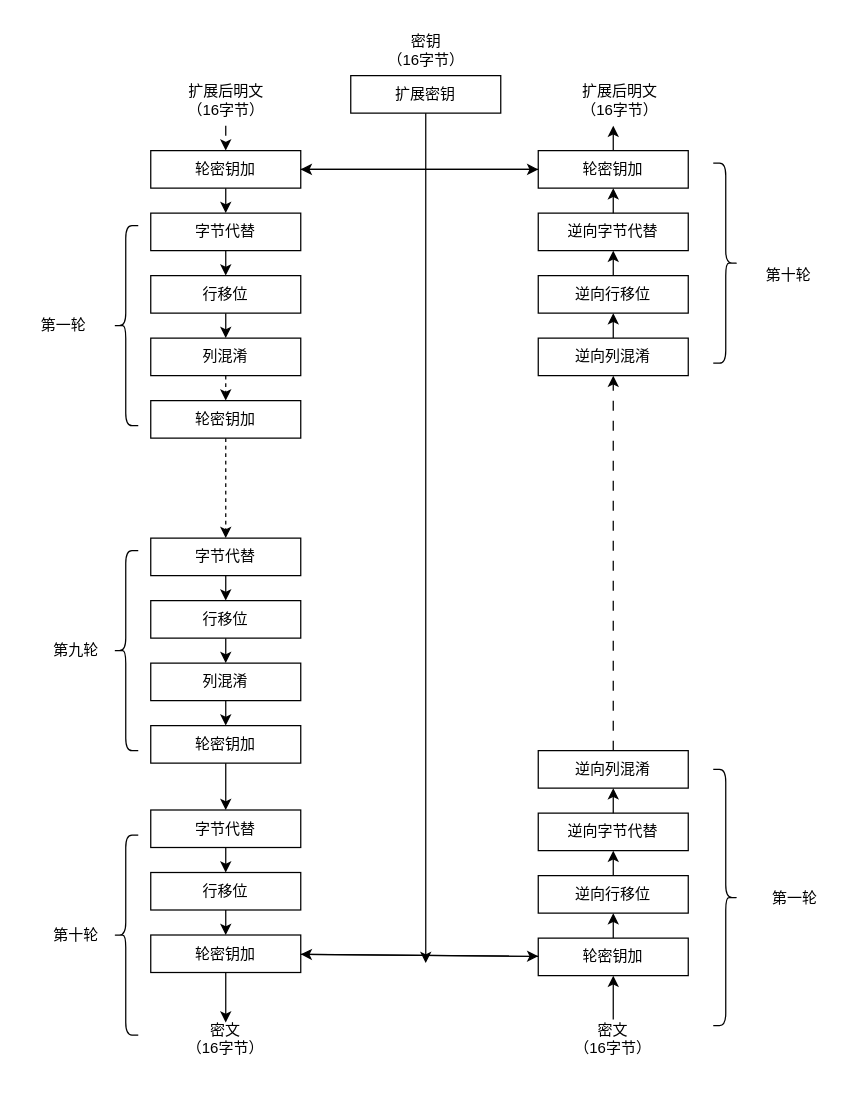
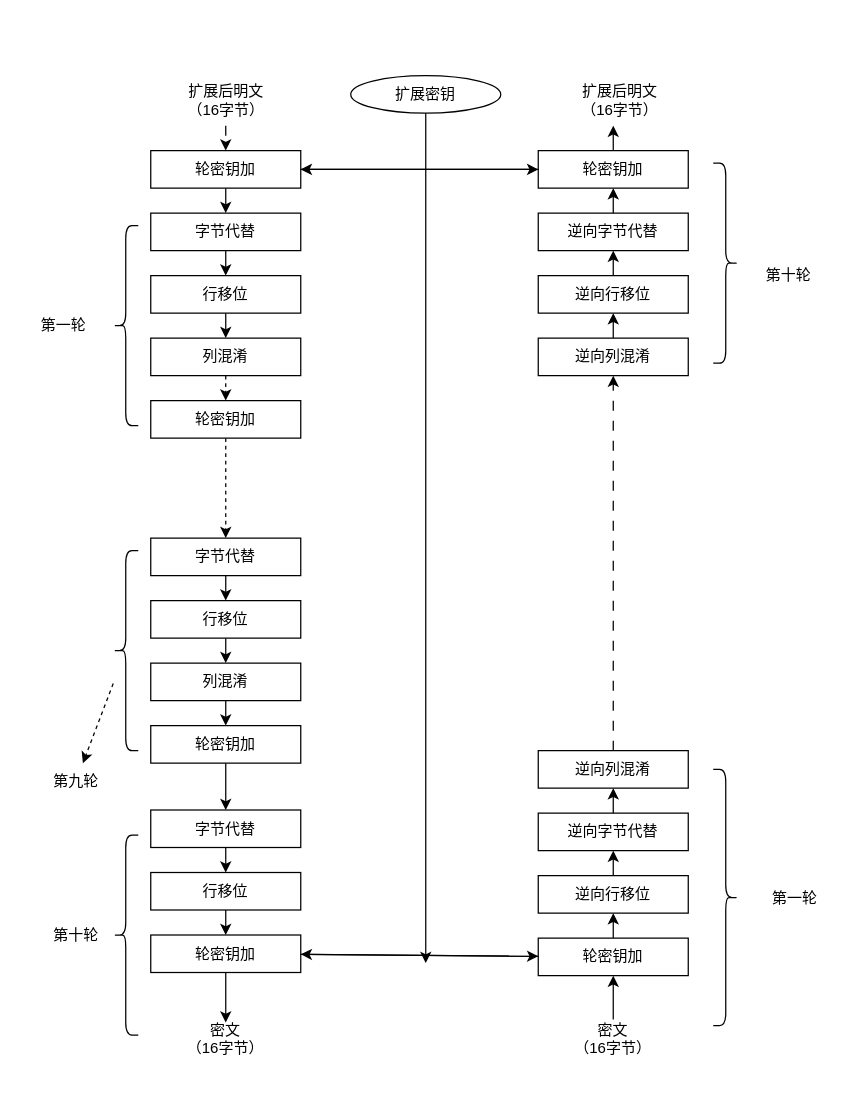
  <mxCell id="0" />
  <mxCell id="1" parent="0" />
  <mxCell id="2" value="" style="group" vertex="1" connectable="0" parent="1"><mxGeometry x="120" y="610" width="120" height="250" as="geometry" /></mxCell>
  <mxCell id="3" style="edgeStyle=none;html=1;" edge="1" parent="2" source="4" target="6"><mxGeometry relative="1" as="geometry" /></mxCell>
  <mxCell id="4" value="字节代替" style="rounded=0;whiteSpace=wrap;html=1;" vertex="1" parent="2"><mxGeometry y="37.5" width="120" height="30" as="geometry" /></mxCell>
  <mxCell id="5" style="edgeStyle=none;html=1;" edge="1" parent="2" source="6" target="7"><mxGeometry relative="1" as="geometry" /></mxCell>
  <mxCell id="6" value="行移位" style="rounded=0;whiteSpace=wrap;html=1;" vertex="1" parent="2"><mxGeometry y="87.5" width="120" height="30" as="geometry" /></mxCell>
  <mxCell id="7" value="轮密钥加" style="rounded=0;whiteSpace=wrap;html=1;" vertex="1" parent="2"><mxGeometry y="137.5" width="120" height="30" as="geometry" /></mxCell>
  <mxCell id="8" value="&lt;span style=&quot;font-family: Helvetica; font-size: 12px; font-style: normal; font-variant-ligatures: normal; font-variant-caps: normal; font-weight: 400; letter-spacing: normal; orphans: 2; text-indent: 0px; text-transform: none; widows: 2; word-spacing: 0px; -webkit-text-stroke-width: 0px; text-decoration-thickness: initial; text-decoration-style: initial; text-decoration-color: initial; float: none; display: inline !important;&quot;&gt;密文&lt;/span&gt;&lt;br style=&quot;border-color: rgb(0, 0, 0); font-family: Helvetica; font-size: 12px; font-style: normal; font-variant-ligatures: normal; font-variant-caps: normal; font-weight: 400; letter-spacing: normal; orphans: 2; text-indent: 0px; text-transform: none; widows: 2; word-spacing: 0px; -webkit-text-stroke-width: 0px; text-decoration-thickness: initial; text-decoration-style: initial; text-decoration-color: initial;&quot;&gt;&lt;span style=&quot;font-family: Helvetica; font-size: 12px; font-style: normal; font-variant-ligatures: normal; font-variant-caps: normal; font-weight: 400; letter-spacing: normal; orphans: 2; text-indent: 0px; text-transform: none; widows: 2; word-spacing: 0px; -webkit-text-stroke-width: 0px; text-decoration-thickness: initial; text-decoration-style: initial; text-decoration-color: initial; float: none; display: inline !important;&quot;&gt;（16字节）&lt;/span&gt;" style="text;whiteSpace=wrap;html=1;align=center;" vertex="1" parent="2"><mxGeometry x="10" y="200" width="100" height="60" as="geometry" /></mxCell>
  <mxCell id="9" value="" style="group" vertex="1" connectable="0" parent="1"><mxGeometry x="120" y="430" width="120" height="180" as="geometry" /></mxCell>
  <mxCell id="10" style="edgeStyle=none;html=1;" edge="1" parent="9" source="11" target="13"><mxGeometry relative="1" as="geometry" /></mxCell>
  <mxCell id="11" value="字节代替" style="rounded=0;whiteSpace=wrap;html=1;" vertex="1" parent="9"><mxGeometry width="120" height="30" as="geometry" /></mxCell>
  <mxCell id="12" style="edgeStyle=none;html=1;entryX=0.5;entryY=0;entryDx=0;entryDy=0;" edge="1" parent="9" source="13" target="15"><mxGeometry relative="1" as="geometry" /></mxCell>
  <mxCell id="13" value="行移位" style="rounded=0;whiteSpace=wrap;html=1;" vertex="1" parent="9"><mxGeometry y="50" width="120" height="30" as="geometry" /></mxCell>
  <mxCell id="14" style="edgeStyle=none;html=1;entryX=0.5;entryY=0;entryDx=0;entryDy=0;" edge="1" parent="9" source="15" target="16"><mxGeometry relative="1" as="geometry" /></mxCell>
  <mxCell id="15" value="列混淆" style="rounded=0;whiteSpace=wrap;html=1;" vertex="1" parent="9"><mxGeometry y="100" width="120" height="30" as="geometry" /></mxCell>
  <mxCell id="16" value="轮密钥加" style="rounded=0;whiteSpace=wrap;html=1;" vertex="1" parent="9"><mxGeometry y="150" width="120" height="30" as="geometry" /></mxCell>
  <mxCell id="17" value="" style="group" vertex="1" connectable="0" parent="1"><mxGeometry x="120" y="120" width="120" height="180" as="geometry" /></mxCell>
  <mxCell id="18" style="edgeStyle=none;html=1;" edge="1" parent="17" source="19" target="21"><mxGeometry relative="1" as="geometry" /></mxCell>
  <mxCell id="19" value="轮密钥加" style="rounded=0;whiteSpace=wrap;html=1;" vertex="1" parent="17"><mxGeometry width="120" height="30" as="geometry" /></mxCell>
  <mxCell id="20" style="edgeStyle=none;html=1;" edge="1" parent="17" source="21" target="23"><mxGeometry relative="1" as="geometry" /></mxCell>
  <mxCell id="21" value="字节代替" style="rounded=0;whiteSpace=wrap;html=1;" vertex="1" parent="17"><mxGeometry y="50" width="120" height="30" as="geometry" /></mxCell>
  <mxCell id="22" style="edgeStyle=none;html=1;" edge="1" parent="17" source="23" target="24"><mxGeometry relative="1" as="geometry" /></mxCell>
  <mxCell id="23" value="行移位" style="rounded=0;whiteSpace=wrap;html=1;" vertex="1" parent="17"><mxGeometry y="100" width="120" height="30" as="geometry" /></mxCell>
  <mxCell id="24" value="列混淆" style="rounded=0;whiteSpace=wrap;html=1;" vertex="1" parent="17"><mxGeometry y="150" width="120" height="30" as="geometry" /></mxCell>
  <mxCell id="25" style="edgeStyle=none;html=1;entryX=0.5;entryY=0;entryDx=0;entryDy=0;" edge="1" parent="1" source="16" target="4"><mxGeometry relative="1" as="geometry" /></mxCell>
  <mxCell id="26" style="edgeStyle=none;html=1;" edge="1" parent="1" source="7"><mxGeometry relative="1" as="geometry"><mxPoint x="180" y="817.5" as="targetPoint" /></mxGeometry></mxCell>
  <mxCell id="27" value="" style="shape=curlyBracket;whiteSpace=wrap;html=1;rounded=1;labelPosition=left;verticalLabelPosition=middle;align=right;verticalAlign=middle;size=0.5;" vertex="1" parent="1"><mxGeometry x="90" y="180" width="20" height="160" as="geometry" /></mxCell>
  <mxCell id="28" value="第一轮" style="text;html=1;align=center;verticalAlign=middle;resizable=0;points=[];autosize=1;strokeColor=none;fillColor=none;" vertex="1" parent="1"><mxGeometry x="20" y="245" width="60" height="30" as="geometry" /></mxCell>
  <mxCell id="29" value="" style="edgeStyle=none;html=1;dashed=1;" edge="1" parent="1" source="30" target="31"><mxGeometry relative="1" as="geometry" /></mxCell>
  <mxCell id="30" value="" style="shape=curlyBracket;whiteSpace=wrap;html=1;rounded=1;labelPosition=left;verticalLabelPosition=middle;align=right;verticalAlign=middle;" vertex="1" parent="1"><mxGeometry x="90" y="440" width="20" height="160" as="geometry" /></mxCell>
- <mxCell id="31" value="第九轮" style="text;html=1;align=center;verticalAlign=middle;resizable=0;points=[];autosize=1;strokeColor=none;fillColor=none;" vertex="1" parent="1"><mxGeometry x="30" y="505" width="60" height="30" as="geometry" /></mxCell>
+ <mxCell id="31" value="第九轮" style="text;html=1;align=center;verticalAlign=middle;resizable=0;points=[];autosize=1;strokeColor=none;fillColor=none;" vertex="1" parent="1"><mxGeometry x="30" y="610" width="60" height="30" as="geometry" /></mxCell>
  <mxCell id="32" value="" style="edgeStyle=none;html=1;dashed=1;" edge="1" parent="1" source="33" target="34"><mxGeometry relative="1" as="geometry" /></mxCell>
  <mxCell id="33" value="" style="shape=curlyBracket;whiteSpace=wrap;html=1;rounded=1;labelPosition=left;verticalLabelPosition=middle;align=right;verticalAlign=middle;" vertex="1" parent="1"><mxGeometry x="90" y="667.5" width="20" height="160" as="geometry" /></mxCell>
  <mxCell id="34" value="第十轮" style="text;html=1;align=center;verticalAlign=middle;resizable=0;points=[];autosize=1;strokeColor=none;fillColor=none;" vertex="1" parent="1"><mxGeometry x="30" y="732.5" width="60" height="30" as="geometry" /></mxCell>
  <mxCell id="35" style="edgeStyle=none;html=1;dashed=1;dashPattern=8 8;" edge="1" parent="1" source="36" target="19"><mxGeometry relative="1" as="geometry" /></mxCell>
  <mxCell id="36" value="扩展后明文&lt;br&gt;（16字节）" style="text;html=1;align=center;verticalAlign=middle;resizable=0;points=[];autosize=1;strokeColor=none;fillColor=none;" vertex="1" parent="1"><mxGeometry x="140" y="60" width="80" height="40" as="geometry" /></mxCell>
  <mxCell id="37" style="edgeStyle=none;html=1;entryX=0.5;entryY=0;entryDx=0;entryDy=0;dashed=1;" edge="1" parent="1" source="38" target="11"><mxGeometry relative="1" as="geometry" /></mxCell>
  <mxCell id="38" value="轮密钥加" style="rounded=0;whiteSpace=wrap;html=1;" vertex="1" parent="1"><mxGeometry x="120" y="320" width="120" height="30" as="geometry" /></mxCell>
  <mxCell id="39" style="edgeStyle=none;html=1;dashed=1;" edge="1" parent="1" source="24" target="38"><mxGeometry relative="1" as="geometry" /></mxCell>
  <mxCell id="40" value="" style="group" vertex="1" connectable="0" parent="1"><mxGeometry x="280" y="20" width="120" height="70" as="geometry" /></mxCell>
- <mxCell id="41" value="扩展密钥" style="rounded=0;whiteSpace=wrap;html=1;" vertex="1" parent="40"><mxGeometry y="40" width="120" height="30" as="geometry" /></mxCell>
- <mxCell id="42" value="密钥&lt;br&gt;（16字节）" style="text;html=1;align=center;verticalAlign=middle;resizable=0;points=[];autosize=1;strokeColor=none;fillColor=none;" vertex="1" parent="40"><mxGeometry x="20" width="80" height="40" as="geometry" /></mxCell>
+ <mxCell id="41" value="扩展密钥" style="ellipse;whiteSpace=wrap;html=1;" vertex="1" parent="40"><mxGeometry y="40" width="120" height="30" as="geometry" /></mxCell>
  <mxCell id="43" value="" style="group" vertex="1" connectable="0" parent="1"><mxGeometry x="425" y="600" width="240" height="270" as="geometry" /></mxCell>
  <mxCell id="44" value="" style="group" vertex="1" connectable="0" parent="43"><mxGeometry width="240" height="270" as="geometry" /></mxCell>
  <mxCell id="45" value="第一轮" style="text;html=1;align=center;verticalAlign=middle;resizable=0;points=[];autosize=1;strokeColor=none;fillColor=none;" vertex="1" parent="44"><mxGeometry x="180" y="102.5" width="60" height="30" as="geometry" /></mxCell>
  <mxCell id="46" value="" style="group" vertex="1" connectable="0" parent="44"><mxGeometry x="5" width="120" height="180" as="geometry" /></mxCell>
  <mxCell id="47" value="逆向列混淆" style="rounded=0;whiteSpace=wrap;html=1;" vertex="1" parent="46"><mxGeometry width="120" height="30" as="geometry" /></mxCell>
  <mxCell id="48" value="逆向字节代替" style="rounded=0;whiteSpace=wrap;html=1;" vertex="1" parent="46"><mxGeometry y="50" width="120" height="30" as="geometry" /></mxCell>
  <mxCell id="49" value="逆向行移位" style="rounded=0;whiteSpace=wrap;html=1;" vertex="1" parent="46"><mxGeometry y="100" width="120" height="30" as="geometry" /></mxCell>
  <mxCell id="50" style="edgeStyle=none;html=1;entryX=0.5;entryY=1;entryDx=0;entryDy=0;" edge="1" parent="46" source="51" target="49"><mxGeometry relative="1" as="geometry" /></mxCell>
  <mxCell id="51" value="轮密钥加" style="rounded=0;whiteSpace=wrap;html=1;" vertex="1" parent="46"><mxGeometry y="150" width="120" height="30" as="geometry" /></mxCell>
  <mxCell id="52" style="edgeStyle=none;html=1;" edge="1" parent="44" source="49"><mxGeometry relative="1" as="geometry"><mxPoint x="65" y="80" as="targetPoint" /></mxGeometry></mxCell>
  <mxCell id="53" style="edgeStyle=none;html=1;" edge="1" parent="44" source="48"><mxGeometry relative="1" as="geometry"><mxPoint x="65" y="30" as="targetPoint" /></mxGeometry></mxCell>
  <mxCell id="54" value="" style="shape=curlyBracket;whiteSpace=wrap;html=1;rounded=1;flipH=1;labelPosition=right;verticalLabelPosition=middle;align=left;verticalAlign=middle;" vertex="1" parent="44"><mxGeometry x="145" y="15" width="20" height="205" as="geometry" /></mxCell>
  <mxCell id="55" style="edgeStyle=none;html=1;entryX=0.5;entryY=1;entryDx=0;entryDy=0;" edge="1" parent="44" target="51"><mxGeometry relative="1" as="geometry"><mxPoint x="65" y="215" as="sourcePoint" /></mxGeometry></mxCell>
  <mxCell id="56" value="&lt;span style=&quot;font-family: Helvetica; font-size: 12px; font-style: normal; font-variant-ligatures: normal; font-variant-caps: normal; font-weight: 400; letter-spacing: normal; orphans: 2; text-indent: 0px; text-transform: none; widows: 2; word-spacing: 0px; -webkit-text-stroke-width: 0px; text-decoration-thickness: initial; text-decoration-style: initial; text-decoration-color: initial; float: none; display: inline !important;&quot;&gt;密文&lt;/span&gt;&lt;br style=&quot;border-color: rgb(0, 0, 0); font-family: Helvetica; font-size: 12px; font-style: normal; font-variant-ligatures: normal; font-variant-caps: normal; font-weight: 400; letter-spacing: normal; orphans: 2; text-indent: 0px; text-transform: none; widows: 2; word-spacing: 0px; -webkit-text-stroke-width: 0px; text-decoration-thickness: initial; text-decoration-style: initial; text-decoration-color: initial;&quot;&gt;&lt;span style=&quot;font-family: Helvetica; font-size: 12px; font-style: normal; font-variant-ligatures: normal; font-variant-caps: normal; font-weight: 400; letter-spacing: normal; orphans: 2; text-indent: 0px; text-transform: none; widows: 2; word-spacing: 0px; -webkit-text-stroke-width: 0px; text-decoration-thickness: initial; text-decoration-style: initial; text-decoration-color: initial; float: none; display: inline !important;&quot;&gt;（16字节）&lt;/span&gt;" style="text;whiteSpace=wrap;html=1;align=center;" vertex="1" parent="44"><mxGeometry x="15" y="210" width="100" height="60" as="geometry" /></mxCell>
  <mxCell id="57" value="" style="group" vertex="1" connectable="0" parent="1"><mxGeometry x="430" y="60" width="230" height="250" as="geometry" /></mxCell>
  <mxCell id="58" value="扩展后明文&lt;br&gt;（16字节）" style="text;html=1;align=center;verticalAlign=middle;resizable=0;points=[];autosize=1;strokeColor=none;fillColor=none;" vertex="1" parent="57"><mxGeometry x="25" width="80" height="40" as="geometry" /></mxCell>
  <mxCell id="59" style="edgeStyle=none;html=1;" edge="1" parent="57" source="62"><mxGeometry relative="1" as="geometry"><mxPoint x="60" y="40" as="targetPoint" /></mxGeometry></mxCell>
  <mxCell id="60" value="第十轮" style="text;html=1;align=center;verticalAlign=middle;resizable=0;points=[];autosize=1;strokeColor=none;fillColor=none;" vertex="1" parent="57"><mxGeometry x="170" y="145" width="60" height="30" as="geometry" /></mxCell>
  <mxCell id="61" value="" style="group" vertex="1" connectable="0" parent="57"><mxGeometry y="60" width="120" height="180" as="geometry" /></mxCell>
  <mxCell id="62" value="轮密钥加" style="rounded=0;whiteSpace=wrap;html=1;" vertex="1" parent="61"><mxGeometry width="120" height="30" as="geometry" /></mxCell>
  <mxCell id="63" value="逆向字节代替" style="rounded=0;whiteSpace=wrap;html=1;" vertex="1" parent="61"><mxGeometry y="50" width="120" height="30" as="geometry" /></mxCell>
  <mxCell id="64" value="逆向行移位" style="rounded=0;whiteSpace=wrap;html=1;" vertex="1" parent="61"><mxGeometry y="100" width="120" height="30" as="geometry" /></mxCell>
  <mxCell id="65" style="edgeStyle=none;html=1;entryX=0.5;entryY=1;entryDx=0;entryDy=0;" edge="1" parent="61" source="66" target="64"><mxGeometry relative="1" as="geometry" /></mxCell>
  <mxCell id="66" value="逆向列混淆" style="rounded=0;whiteSpace=wrap;html=1;" vertex="1" parent="61"><mxGeometry y="150" width="120" height="30" as="geometry" /></mxCell>
  <mxCell id="67" style="edgeStyle=none;html=1;" edge="1" parent="57" source="64"><mxGeometry relative="1" as="geometry"><mxPoint x="60" y="140" as="targetPoint" /></mxGeometry></mxCell>
  <mxCell id="68" style="edgeStyle=none;html=1;" edge="1" parent="57" source="63"><mxGeometry relative="1" as="geometry"><mxPoint x="60" y="90" as="targetPoint" /></mxGeometry></mxCell>
  <mxCell id="69" value="" style="shape=curlyBracket;whiteSpace=wrap;html=1;rounded=1;flipH=1;labelPosition=right;verticalLabelPosition=middle;align=left;verticalAlign=middle;" vertex="1" parent="57"><mxGeometry x="140" y="70" width="20" height="160" as="geometry" /></mxCell>
  <mxCell id="70" style="edgeStyle=none;html=1;entryX=0.5;entryY=1;entryDx=0;entryDy=0;dashed=1;dashPattern=8 8;" edge="1" parent="1" source="47" target="66"><mxGeometry relative="1" as="geometry"><mxPoint x="30" y="410" as="targetPoint" /></mxGeometry></mxCell>
  <mxCell id="71" style="edgeStyle=none;html=1;" edge="1" parent="1" source="41"><mxGeometry relative="1" as="geometry"><mxPoint x="340" y="770" as="targetPoint" /></mxGeometry></mxCell>
  <mxCell id="72" style="edgeStyle=none;sketch=0;html=1;entryX=0;entryY=0.5;entryDx=0;entryDy=0;" edge="1" parent="1" source="19" target="62"><mxGeometry relative="1" as="geometry" /></mxCell>
  <mxCell id="73" style="edgeStyle=none;sketch=0;html=1;entryX=1;entryY=0.5;entryDx=0;entryDy=0;" edge="1" parent="1" source="62" target="19"><mxGeometry relative="1" as="geometry" /></mxCell>
  <mxCell id="74" style="edgeStyle=none;sketch=0;html=1;" edge="1" parent="1" source="7" target="51"><mxGeometry relative="1" as="geometry" /></mxCell>
  <mxCell id="75" style="edgeStyle=none;sketch=0;html=1;" edge="1" parent="1" source="51" target="7"><mxGeometry relative="1" as="geometry" /></mxCell>
